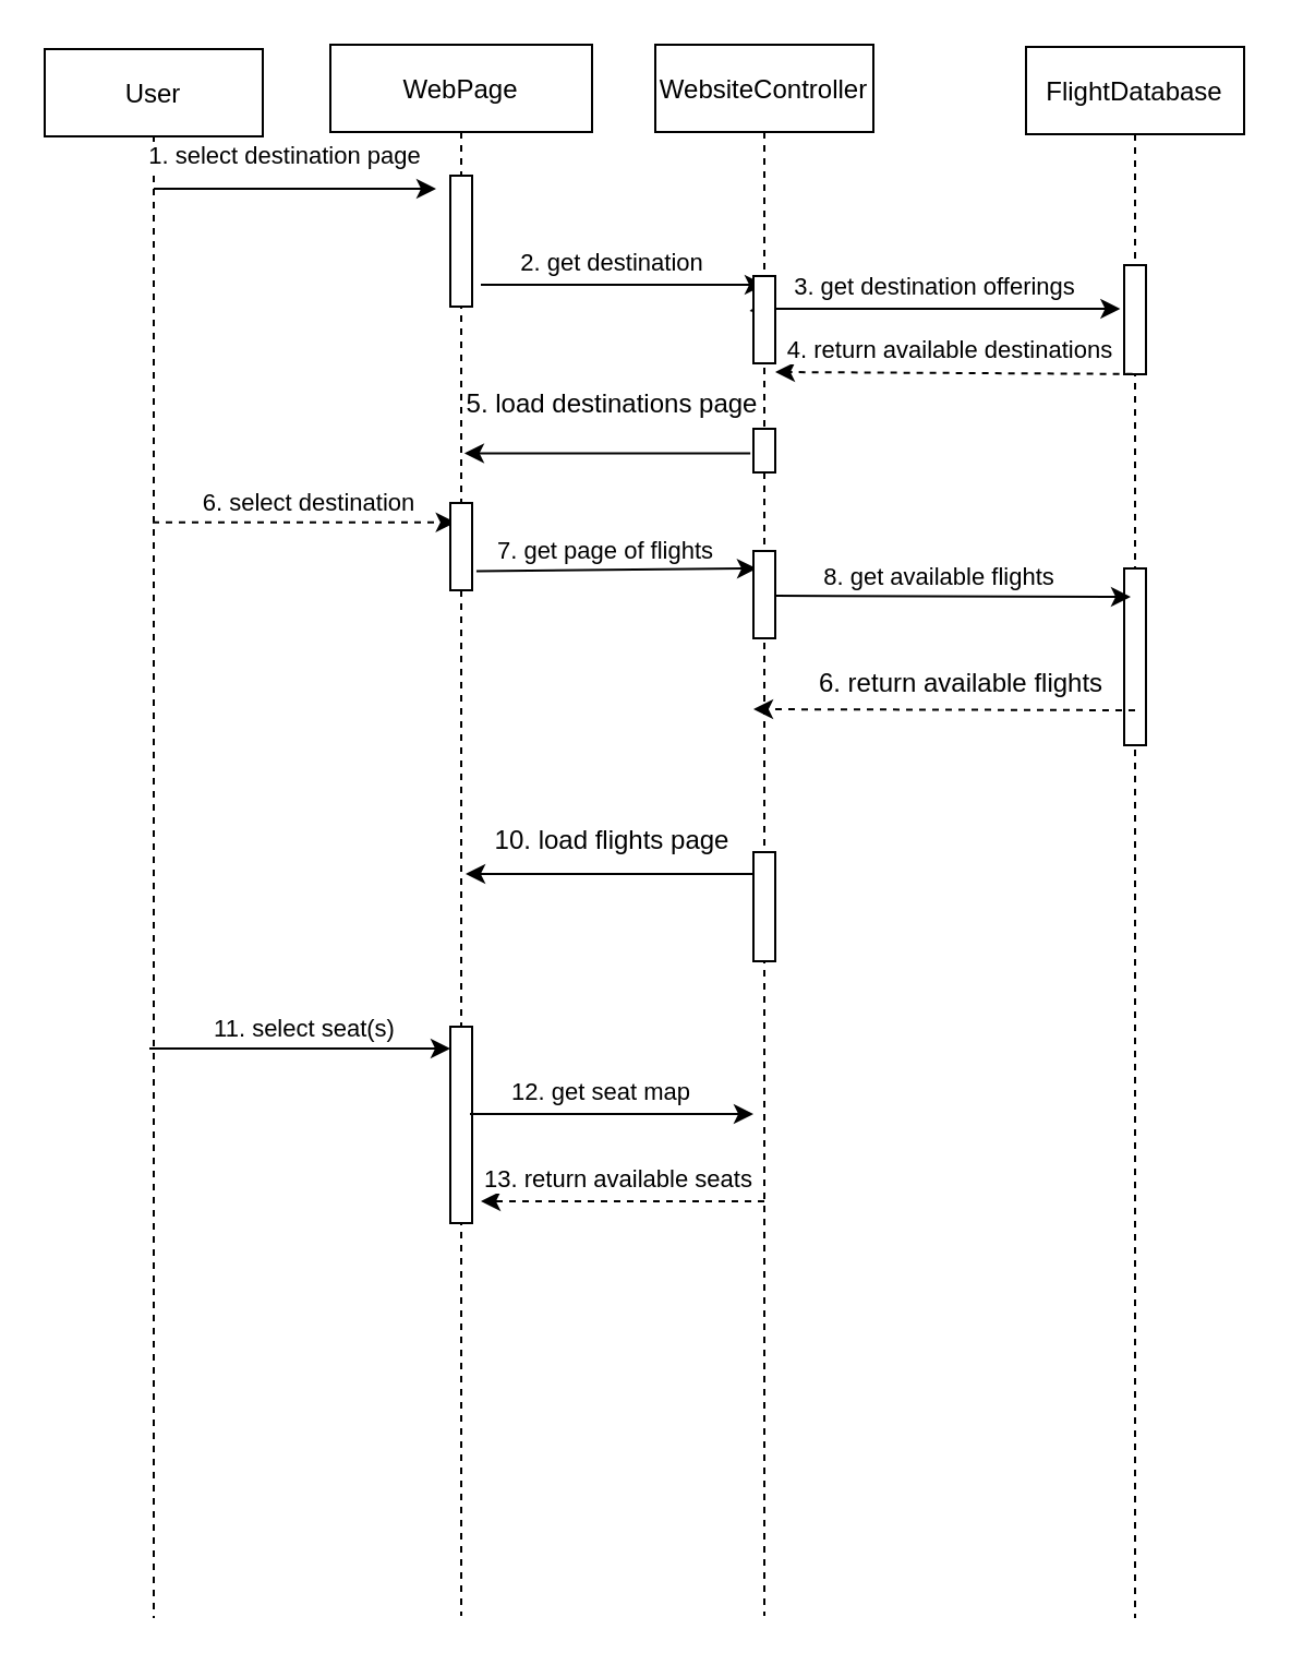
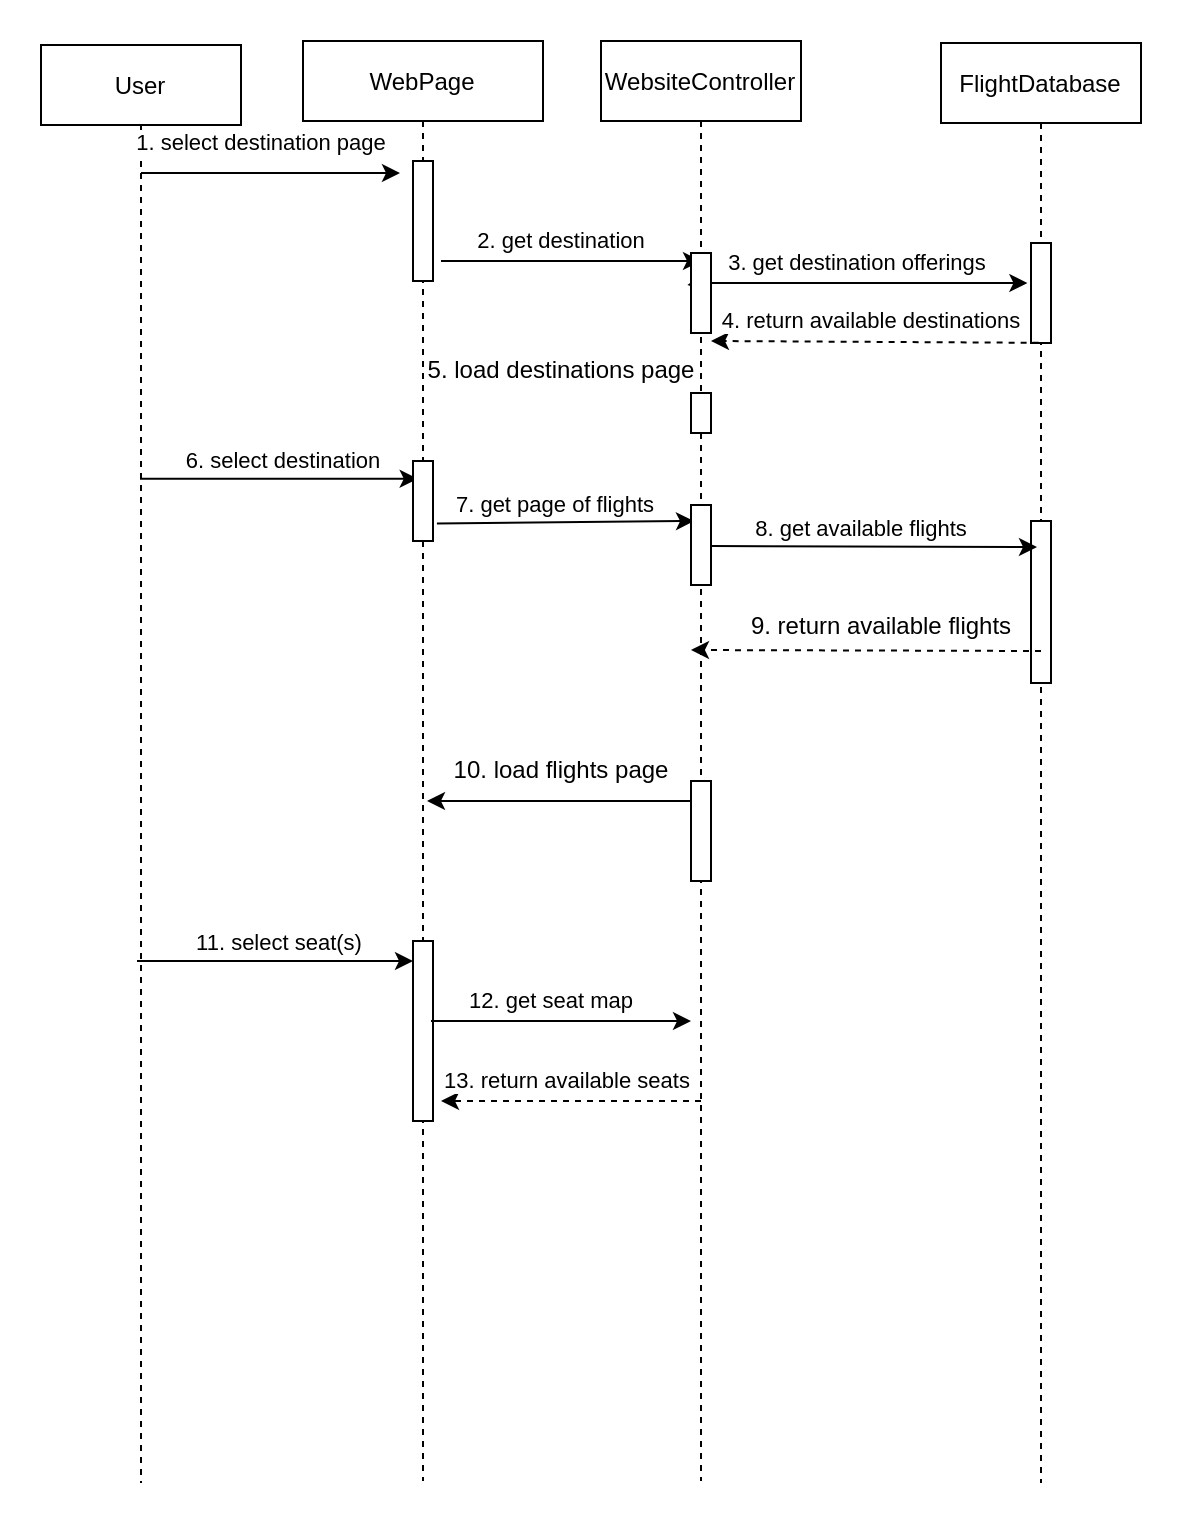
  <mxCell id="0" />
  <mxCell id="1" parent="0" />
  <mxCell id="2" value="User" style="shape=umlLifeline;perimeter=lifelinePerimeter;container=1;collapsible=0;recursiveResize=0;rounded=0;shadow=0;strokeWidth=1;movable=1;resizable=1;rotatable=1;deletable=1;editable=1;connectable=1;" parent="1" vertex="1"><mxGeometry x="20" y="22" width="100" height="719" as="geometry" /></mxCell>
  <mxCell id="3" value="1. select destination page" style="endArrow=classic;html=1;rounded=0;" parent="2" edge="1"><mxGeometry x="-0.073" y="15" width="50" height="50" relative="1" as="geometry"><mxPoint x="50.0" y="64" as="sourcePoint" /><mxPoint x="179.5" y="64" as="targetPoint" /><mxPoint as="offset" /></mxGeometry></mxCell>
  <mxCell id="4" value="WebPage" style="shape=umlLifeline;perimeter=lifelinePerimeter;container=1;collapsible=0;recursiveResize=0;rounded=0;shadow=0;strokeWidth=1;" parent="1" vertex="1"><mxGeometry x="151" y="20" width="120" height="720" as="geometry" /></mxCell>
  <mxCell id="5" value="" style="points=[];perimeter=orthogonalPerimeter;rounded=0;shadow=0;strokeWidth=1;" parent="4" vertex="1"><mxGeometry x="55" y="60" width="10" height="60" as="geometry" /></mxCell>
  <mxCell id="6" value="11. select seat(s)" style="endArrow=classic;html=1;rounded=0;entryX=0.478;entryY=0.304;entryDx=0;entryDy=0;entryPerimeter=0;" parent="4" edge="1"><mxGeometry x="0.015" y="9" width="50" height="50" relative="1" as="geometry"><mxPoint x="-83" y="460" as="sourcePoint" /><mxPoint x="55" y="460" as="targetPoint" /><mxPoint x="1" as="offset" /></mxGeometry></mxCell>
  <mxCell id="7" value="" style="points=[];perimeter=orthogonalPerimeter;rounded=0;shadow=0;strokeWidth=1;" parent="4" vertex="1"><mxGeometry x="55" y="450" width="10" height="90" as="geometry" /></mxCell>
  <mxCell id="8" value="WebsiteController" style="shape=umlLifeline;perimeter=lifelinePerimeter;container=1;collapsible=0;recursiveResize=0;rounded=0;shadow=0;strokeWidth=1;" parent="1" vertex="1"><mxGeometry x="300" y="20" width="100" height="720" as="geometry" /></mxCell>
  <mxCell id="9" value="2. get destination" style="endArrow=classic;html=1;rounded=0;" parent="8" edge="1"><mxGeometry x="-0.077" y="10" width="50" height="50" relative="1" as="geometry"><mxPoint x="-80" y="110" as="sourcePoint" /><mxPoint x="50" y="110" as="targetPoint" /><mxPoint as="offset" /></mxGeometry></mxCell>
  <mxCell id="10" value="" style="points=[];perimeter=orthogonalPerimeter;rounded=0;shadow=0;strokeWidth=1;" parent="8" vertex="1"><mxGeometry x="45" y="176" width="10" height="20" as="geometry" /></mxCell>
  <mxCell id="11" value="" style="points=[];perimeter=orthogonalPerimeter;rounded=0;shadow=0;strokeWidth=1;" parent="8" vertex="1"><mxGeometry x="45" y="370" width="10" height="50" as="geometry" /></mxCell>
  <mxCell id="12" value="12. get seat map" style="endArrow=classic;html=1;rounded=0;" parent="8" edge="1"><mxGeometry x="-0.077" y="10" width="50" height="50" relative="1" as="geometry"><mxPoint x="-85" y="490" as="sourcePoint" /><mxPoint x="45" y="490" as="targetPoint" /><mxPoint as="offset" /></mxGeometry></mxCell>
  <mxCell id="13" value="13. return available seats" style="endArrow=classic;html=1;rounded=0;dashed=1;" parent="8" edge="1"><mxGeometry x="0.024" y="-10" width="50" height="50" relative="1" as="geometry"><mxPoint x="50" y="530" as="sourcePoint" /><mxPoint x="-80" y="530" as="targetPoint" /><mxPoint as="offset" /></mxGeometry></mxCell>
  <mxCell id="14" value="FlightDatabase" style="shape=umlLifeline;perimeter=lifelinePerimeter;container=1;collapsible=0;recursiveResize=0;rounded=0;shadow=0;strokeWidth=1;" parent="1" vertex="1"><mxGeometry x="470" y="21" width="100" height="720" as="geometry" /></mxCell>
  <mxCell id="15" value="" style="points=[];perimeter=orthogonalPerimeter;rounded=0;shadow=0;strokeWidth=1;" parent="14" vertex="1"><mxGeometry x="45" y="100" width="10" height="50" as="geometry" /></mxCell>
  <mxCell id="16" value="" style="points=[];perimeter=orthogonalPerimeter;rounded=0;shadow=0;strokeWidth=1;" parent="14" vertex="1"><mxGeometry x="45" y="239" width="10" height="81" as="geometry" /></mxCell>
  <mxCell id="17" value="4. return available destinations" style="endArrow=classic;html=1;rounded=0;exitX=-0.119;exitY=0.818;exitDx=0;exitDy=0;exitPerimeter=0;dashed=1;" parent="1" edge="1"><mxGeometry x="0.024" y="-10" width="50" height="50" relative="1" as="geometry"><mxPoint x="518.81" y="170.9" as="sourcePoint" /><mxPoint x="355" y="170" as="targetPoint" /><mxPoint as="offset" /></mxGeometry></mxCell>
  <mxCell id="18" value="3. get destination offerings" style="endArrow=classic;html=1;rounded=0;entryX=-0.18;entryY=0.4;entryDx=0;entryDy=0;entryPerimeter=0;" parent="1" source="32" target="15" edge="1"><mxGeometry x="-0.075" y="10" width="50" height="50" relative="1" as="geometry"><mxPoint x="350" y="141" as="sourcePoint" /><mxPoint x="510" y="140" as="targetPoint" /><mxPoint as="offset" /></mxGeometry></mxCell>
- <mxCell id="19" value="" style="endArrow=classic;html=1;rounded=0;exitX=0.436;exitY=0.26;exitDx=0;exitDy=0;exitPerimeter=0;entryX=0.512;entryY=0.26;entryDx=0;entryDy=0;entryPerimeter=0;" parent="1" source="8" target="4" edge="1"><mxGeometry width="50" height="50" relative="1" as="geometry"><mxPoint x="510" y="170" as="sourcePoint" /><mxPoint x="200" y="207" as="targetPoint" /></mxGeometry></mxCell>
  <mxCell id="20" value="5. load destinations page" style="text;html=1;align=center;verticalAlign=middle;resizable=0;points=[];autosize=1;strokeColor=none;fillColor=none;" parent="1" vertex="1"><mxGeometry x="200" y="170" width="160" height="30" as="geometry" /></mxCell>
- <mxCell id="21" value="6. select destination" style="endArrow=classic;html=1;rounded=0;entryX=0.478;entryY=0.304;entryDx=0;entryDy=0;entryPerimeter=0;dashed=1;" parent="1" source="2" target="4" edge="1"><mxGeometry x="0.015" y="9" width="50" height="50" relative="1" as="geometry"><mxPoint x="75" y="238.55" as="sourcePoint" /><mxPoint x="199.5" y="238.55" as="targetPoint" /><mxPoint x="1" as="offset" /></mxGeometry></mxCell>
+ <mxCell id="21" value="6. select destination" style="endArrow=classic;html=1;rounded=0;entryX=0.478;entryY=0.304;entryDx=0;entryDy=0;entryPerimeter=0;" parent="1" source="2" target="4" edge="1"><mxGeometry x="0.015" y="9" width="50" height="50" relative="1" as="geometry"><mxPoint x="75" y="238.55" as="sourcePoint" /><mxPoint x="199.5" y="238.55" as="targetPoint" /><mxPoint x="1" as="offset" /></mxGeometry></mxCell>
  <mxCell id="22" value="7. get page of flights" style="endArrow=classic;html=1;rounded=0;exitX=0.558;exitY=0.335;exitDx=0;exitDy=0;exitPerimeter=0;" parent="1" source="4" edge="1"><mxGeometry x="-0.076" y="9" width="50" height="50" relative="1" as="geometry"><mxPoint x="216" y="260.1" as="sourcePoint" /><mxPoint x="346.48" y="260" as="targetPoint" /><mxPoint as="offset" /></mxGeometry></mxCell>
  <mxCell id="23" value="" style="endArrow=classic;html=1;rounded=0;exitX=0.496;exitY=0.354;exitDx=0;exitDy=0;exitPerimeter=0;" parent="1" target="24" edge="1"><mxGeometry x="-0.073" y="9" width="50" height="50" relative="1" as="geometry"><mxPoint x="216" y="260.1" as="sourcePoint" /><mxPoint x="346.48" y="260" as="targetPoint" /><mxPoint as="offset" /></mxGeometry></mxCell>
  <mxCell id="24" value="" style="points=[];perimeter=orthogonalPerimeter;rounded=0;shadow=0;strokeWidth=1;" parent="1" vertex="1"><mxGeometry x="206" y="230" width="10" height="40" as="geometry" /></mxCell>
  <mxCell id="25" value="" style="endArrow=classic;html=1;rounded=0;dashed=1;" parent="1" edge="1"><mxGeometry x="-0.073" y="9" width="50" height="50" relative="1" as="geometry"><mxPoint x="520" y="325" as="sourcePoint" /><mxPoint x="345" y="324.5" as="targetPoint" /><mxPoint as="offset" /></mxGeometry></mxCell>
  <mxCell id="26" value="" style="points=[];perimeter=orthogonalPerimeter;rounded=0;shadow=0;strokeWidth=1;" parent="1" vertex="1"><mxGeometry x="345" y="252" width="10" height="40" as="geometry" /></mxCell>
  <mxCell id="27" value="8. get available flights" style="endArrow=classic;html=1;rounded=0;exitX=0.558;exitY=0.335;exitDx=0;exitDy=0;exitPerimeter=0;entryX=0.48;entryY=0.35;entryDx=0;entryDy=0;entryPerimeter=0;" parent="1" target="14" edge="1"><mxGeometry x="-0.076" y="9" width="50" height="50" relative="1" as="geometry"><mxPoint x="355" y="272.5" as="sourcePoint" /><mxPoint x="483.48" y="271.5" as="targetPoint" /><mxPoint as="offset" /></mxGeometry></mxCell>
- <mxCell id="28" value="6. return available flights" style="text;html=1;align=center;verticalAlign=middle;resizable=0;points=[];autosize=1;strokeColor=none;fillColor=none;" parent="1" vertex="1"><mxGeometry x="365" y="298" width="150" height="30" as="geometry" /></mxCell>
+ <mxCell id="28" value="9. return available flights" style="text;html=1;align=center;verticalAlign=middle;resizable=0;points=[];autosize=1;strokeColor=none;fillColor=none;" parent="1" vertex="1"><mxGeometry x="365" y="298" width="150" height="30" as="geometry" /></mxCell>
  <mxCell id="29" value="10. load flights page" style="text;html=1;align=center;verticalAlign=middle;resizable=0;points=[];autosize=1;strokeColor=none;fillColor=none;" parent="1" vertex="1"><mxGeometry x="215" y="370" width="130" height="30" as="geometry" /></mxCell>
  <mxCell id="30" value="" style="endArrow=classic;html=1;rounded=0;exitX=0.436;exitY=0.26;exitDx=0;exitDy=0;exitPerimeter=0;entryX=0.512;entryY=0.26;entryDx=0;entryDy=0;entryPerimeter=0;" parent="1" edge="1"><mxGeometry width="50" height="50" relative="1" as="geometry"><mxPoint x="345" y="400" as="sourcePoint" /><mxPoint x="213" y="400" as="targetPoint" /></mxGeometry></mxCell>
  <mxCell id="31" value="" style="endArrow=classic;html=1;rounded=0;entryX=-0.18;entryY=0.4;entryDx=0;entryDy=0;entryPerimeter=0;" parent="1" target="32" edge="1"><mxGeometry x="-0.075" y="10" width="50" height="50" relative="1" as="geometry"><mxPoint x="350" y="141" as="sourcePoint" /><mxPoint x="513" y="141" as="targetPoint" /><mxPoint as="offset" /></mxGeometry></mxCell>
  <mxCell id="32" value="" style="points=[];perimeter=orthogonalPerimeter;rounded=0;shadow=0;strokeWidth=1;" parent="1" vertex="1"><mxGeometry x="345" y="126" width="10" height="40" as="geometry" /></mxCell>
